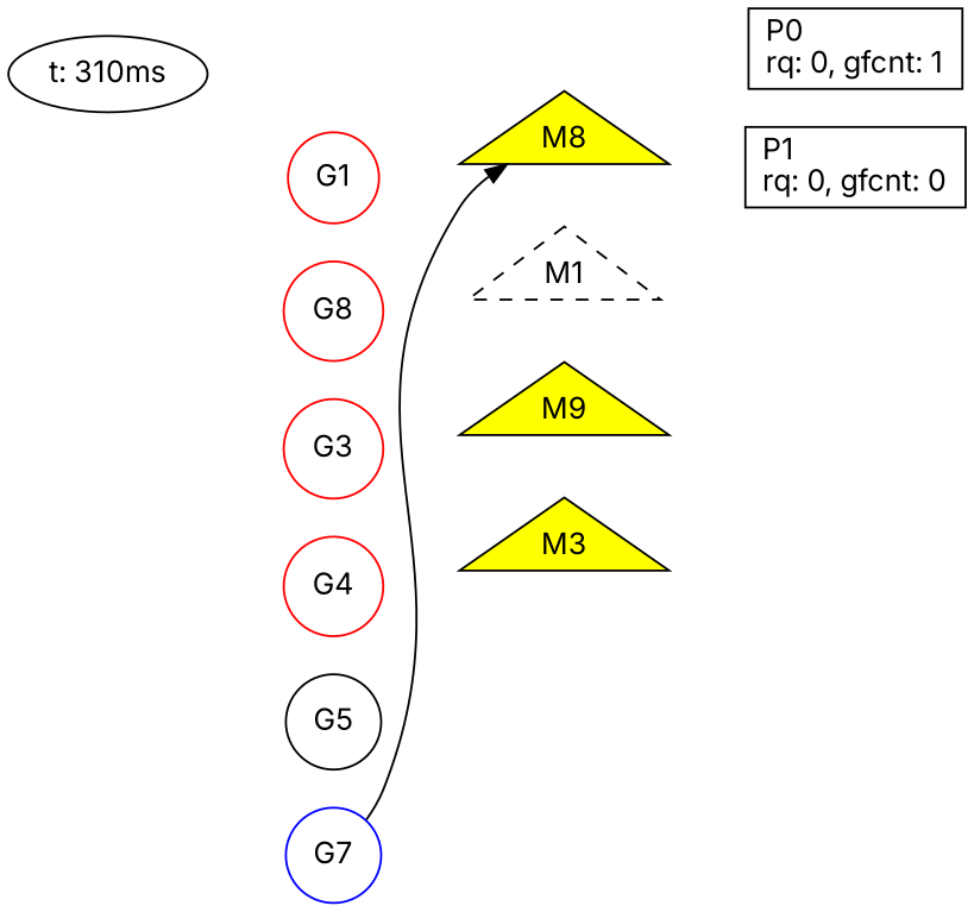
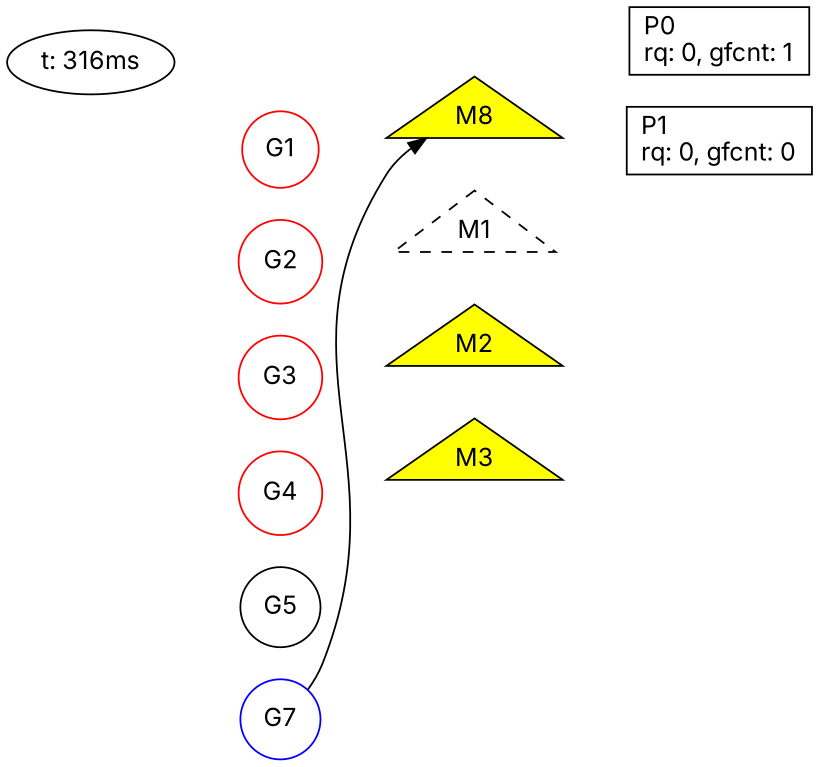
  digraph {
    fontname=Inter
    rankdir=LR
    node [fontname=Inter group=g shape=circle]
    edge [fontname=Inter style=invis]
    n1 [group=p label="P0\lrq: 0, gfcnt: 1\l" shape=box]
    n2 [group=p label="P1\lrq: 0, gfcnt: 0\l" shape=box]
    n3 [fillcolor=yellow group=m label=M3 shape=triangle style=filled]
-   n4 [fillcolor=yellow group=m label=M9 shape=triangle style=filled]
+   n4 [fillcolor=yellow group=m label=M2 shape=triangle style=filled]
    n5 [fillcolor=white group=m label=M1 shape=triangle style="dashed,filled"]
    n6 [fillcolor=yellow group=m label=M8 shape=triangle style=filled]
    n7 [color=red label=G1]
-   n8 [color=red label=G8]
+   n8 [color=red label=G2]
    n9 [color=red label=G3]
    n10 [color=red label=G4]
    n11 [color=black label=G5]
    n12 [color=blue label=G7]
-   n13 [label="t: 310ms" group="" shape=""]
+   n13 [label="t: 316ms" group="" shape=""]
    subgraph sub_1 {
      rank=same
      n1
      n2
    }
    subgraph sub_2 {
      rank=same
      n3
      n4
      n5
      n6
    }
    subgraph sub_3 {
      rank=same
      n7
      n8
      n9
      n10
      n11
      n12
    }
    n1 -> n2
    n4 -> n3
    n5 -> n4
    n6 -> n1
    n6 -> n5
    n7 -> n6
    n7 -> n8
    n8 -> n9
    n9 -> n10
    n10 -> n11
    n11 -> n12
    n12 -> n6 [style=""]
    n13 -> n1
    n13 -> n6
    n13 -> n7
  }
